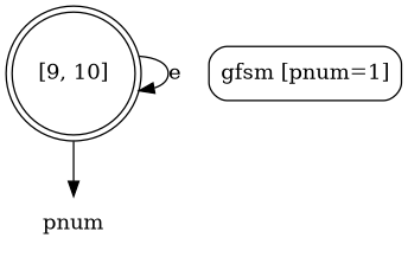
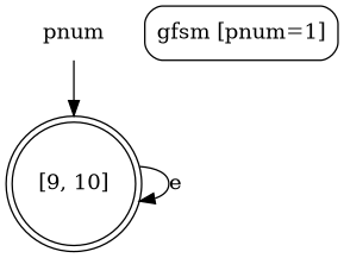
  digraph {
    n1 [label="[9, 10]" shape=doublecircle]
    n2 [label=pnum shape=plaintext]
    n3 [label="gfsm [pnum=1]" shape=box style=rounded]
    n1 -> n1 [label=e]
-   n1 -> n2
+   n2 -> n1
  }
